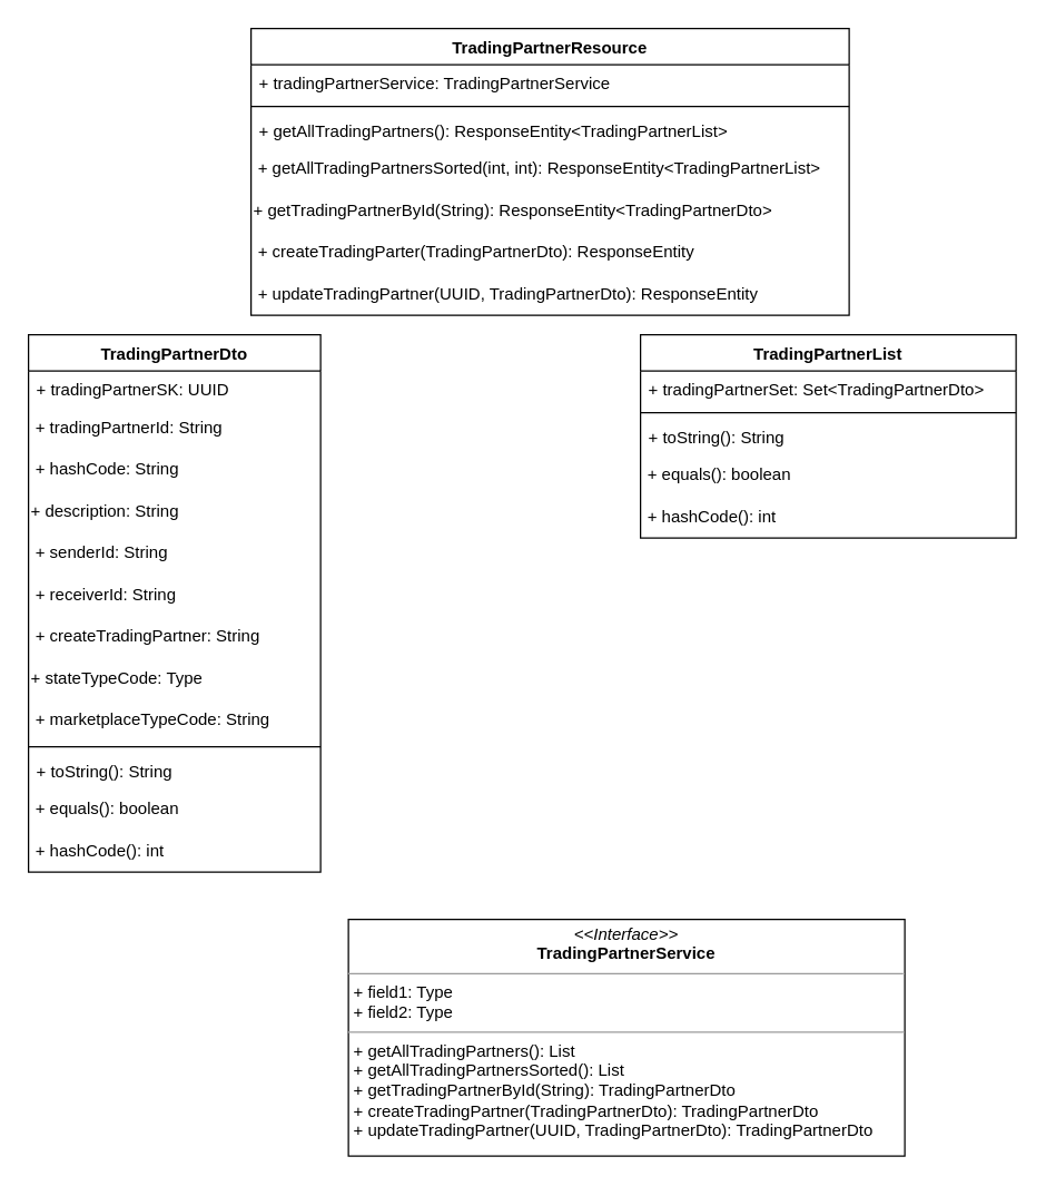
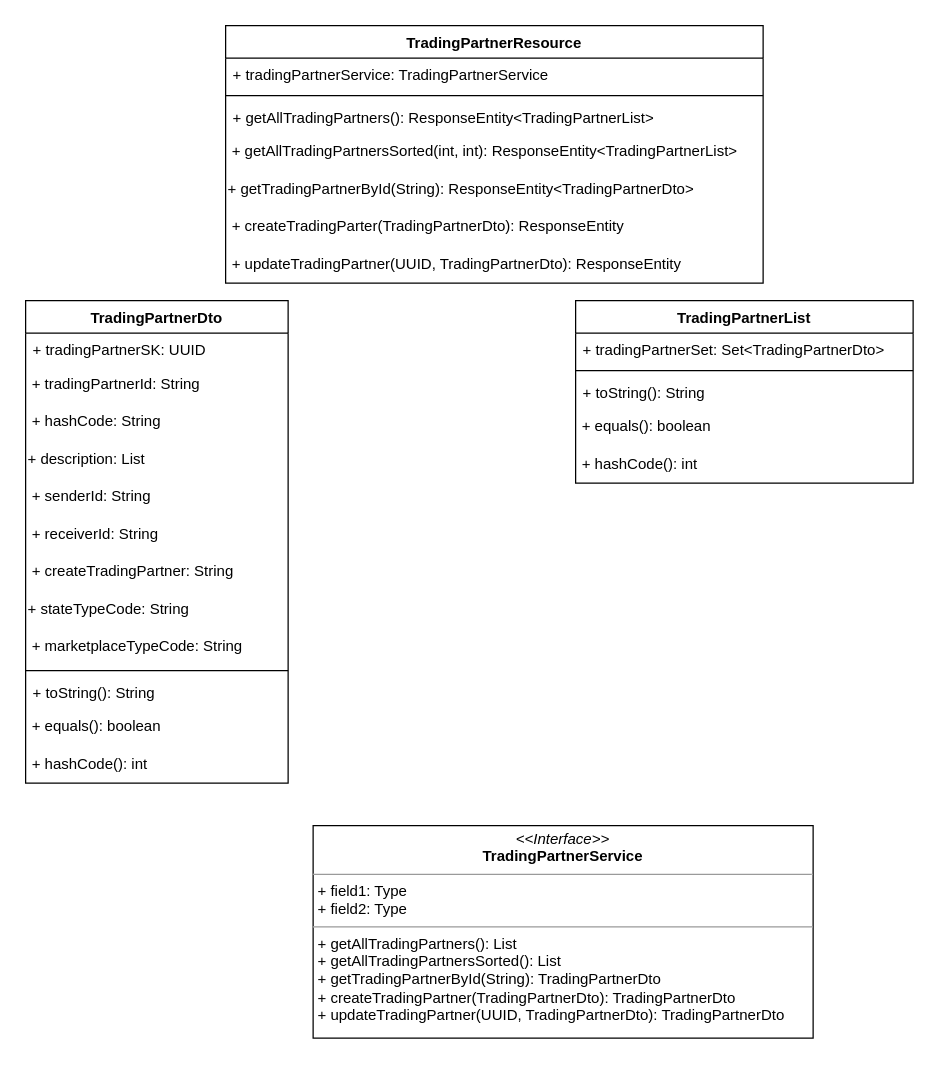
  <mxCell id="0" />
  <mxCell id="1" parent="0" />
  <mxCell id="2" value="TradingPartnerResource" style="swimlane;fontStyle=1;align=center;verticalAlign=top;childLayout=stackLayout;horizontal=1;startSize=26;horizontalStack=0;resizeParent=1;resizeParentMax=0;resizeLast=0;collapsible=1;marginBottom=0;" vertex="1" parent="1"><mxGeometry x="180" y="20" width="430" height="206" as="geometry" /></mxCell>
  <mxCell id="3" value="+ tradingPartnerService: TradingPartnerService" style="text;strokeColor=none;fillColor=none;align=left;verticalAlign=top;spacingLeft=4;spacingRight=4;overflow=hidden;rotatable=0;points=[[0,0.5],[1,0.5]];portConstraint=eastwest;" vertex="1" parent="2"><mxGeometry y="26" width="430" height="26" as="geometry" /></mxCell>
  <mxCell id="4" value="" style="line;strokeWidth=1;fillColor=none;align=left;verticalAlign=middle;spacingTop=-1;spacingLeft=3;spacingRight=3;rotatable=0;labelPosition=right;points=[];portConstraint=eastwest;" vertex="1" parent="2"><mxGeometry y="52" width="430" height="8" as="geometry" /></mxCell>
  <mxCell id="5" value="+ getAllTradingPartners(): ResponseEntity&lt;TradingPartnerList&gt;" style="text;strokeColor=none;fillColor=none;align=left;verticalAlign=top;spacingLeft=4;spacingRight=4;overflow=hidden;rotatable=0;points=[[0,0.5],[1,0.5]];portConstraint=eastwest;" vertex="1" parent="2"><mxGeometry y="60" width="430" height="26" as="geometry" /></mxCell>
  <mxCell id="6" value="&amp;nbsp;+ getAllTradingPartnersSorted(int, int): ResponseEntity&amp;lt;TradingPartnerList&amp;gt;" style="text;html=1;strokeColor=none;fillColor=none;align=left;verticalAlign=middle;whiteSpace=wrap;rounded=0;" vertex="1" parent="2"><mxGeometry y="86" width="430" height="30" as="geometry" /></mxCell>
  <mxCell id="7" value="+ getTradingPartnerById(String): ResponseEntity&amp;lt;TradingPartnerDto&amp;gt;" style="text;html=1;strokeColor=none;fillColor=none;align=left;verticalAlign=middle;whiteSpace=wrap;rounded=0;" vertex="1" parent="2"><mxGeometry y="116" width="430" height="30" as="geometry" /></mxCell>
  <mxCell id="8" value="&amp;nbsp;+ createTradingParter(TradingPartnerDto): ResponseEntity" style="text;html=1;strokeColor=none;fillColor=none;align=left;verticalAlign=middle;whiteSpace=wrap;rounded=0;" vertex="1" parent="2"><mxGeometry y="146" width="430" height="30" as="geometry" /></mxCell>
  <mxCell id="9" value="&amp;nbsp;+ updateTradingPartner(UUID, TradingPartnerDto): ResponseEntity" style="text;html=1;strokeColor=none;fillColor=none;align=left;verticalAlign=middle;whiteSpace=wrap;rounded=0;" vertex="1" parent="2"><mxGeometry y="176" width="430" height="30" as="geometry" /></mxCell>
  <mxCell id="10" value="TradingPartnerDto" style="swimlane;fontStyle=1;align=center;verticalAlign=top;childLayout=stackLayout;horizontal=1;startSize=26;horizontalStack=0;resizeParent=1;resizeParentMax=0;resizeLast=0;collapsible=1;marginBottom=0;" vertex="1" parent="1"><mxGeometry x="20" y="240" width="210" height="386" as="geometry" /></mxCell>
  <mxCell id="11" value="+ tradingPartnerSK: UUID" style="text;strokeColor=none;fillColor=none;align=left;verticalAlign=top;spacingLeft=4;spacingRight=4;overflow=hidden;rotatable=0;points=[[0,0.5],[1,0.5]];portConstraint=eastwest;" vertex="1" parent="10"><mxGeometry y="26" width="210" height="26" as="geometry" /></mxCell>
  <mxCell id="12" value="&amp;nbsp;+ tradingPartnerId: String" style="text;html=1;strokeColor=none;fillColor=none;align=left;verticalAlign=middle;whiteSpace=wrap;rounded=0;" vertex="1" parent="10"><mxGeometry y="52" width="210" height="30" as="geometry" /></mxCell>
  <mxCell id="13" value="&amp;nbsp;+ hashCode: String" style="text;html=1;strokeColor=none;fillColor=none;align=left;verticalAlign=middle;whiteSpace=wrap;rounded=0;" vertex="1" parent="10"><mxGeometry y="82" width="210" height="30" as="geometry" /></mxCell>
- <mxCell id="14" value="+ description: String" style="text;html=1;strokeColor=none;fillColor=none;align=left;verticalAlign=middle;whiteSpace=wrap;rounded=0;" vertex="1" parent="10"><mxGeometry y="112" width="210" height="30" as="geometry" /></mxCell>
+ <mxCell id="14" value="+ description: List" style="text;html=1;strokeColor=none;fillColor=none;align=left;verticalAlign=middle;whiteSpace=wrap;rounded=0;" vertex="1" parent="10"><mxGeometry y="112" width="210" height="30" as="geometry" /></mxCell>
  <mxCell id="15" value="&amp;nbsp;+ senderId: String" style="text;html=1;strokeColor=none;fillColor=none;align=left;verticalAlign=middle;whiteSpace=wrap;rounded=0;" vertex="1" parent="10"><mxGeometry y="142" width="210" height="30" as="geometry" /></mxCell>
  <mxCell id="16" value="&amp;nbsp;+ receiverId: String" style="text;html=1;strokeColor=none;fillColor=none;align=left;verticalAlign=middle;whiteSpace=wrap;rounded=0;" vertex="1" parent="10"><mxGeometry y="172" width="210" height="30" as="geometry" /></mxCell>
  <mxCell id="17" value="&amp;nbsp;+ createTradingPartner: String" style="text;html=1;strokeColor=none;fillColor=none;align=left;verticalAlign=middle;whiteSpace=wrap;rounded=0;" vertex="1" parent="10"><mxGeometry y="202" width="210" height="30" as="geometry" /></mxCell>
- <mxCell id="18" value="+ stateTypeCode: Type" style="text;html=1;strokeColor=none;fillColor=none;align=left;verticalAlign=middle;whiteSpace=wrap;rounded=0;" vertex="1" parent="10"><mxGeometry y="232" width="210" height="30" as="geometry" /></mxCell>
+ <mxCell id="18" value="+ stateTypeCode: String" style="text;html=1;strokeColor=none;fillColor=none;align=left;verticalAlign=middle;whiteSpace=wrap;rounded=0;" vertex="1" parent="10"><mxGeometry y="232" width="210" height="30" as="geometry" /></mxCell>
  <mxCell id="19" value="&amp;nbsp;+ marketplaceTypeCode: String" style="text;html=1;strokeColor=none;fillColor=none;align=left;verticalAlign=middle;whiteSpace=wrap;rounded=0;" vertex="1" parent="10"><mxGeometry y="262" width="210" height="30" as="geometry" /></mxCell>
  <mxCell id="20" value="" style="line;strokeWidth=1;fillColor=none;align=left;verticalAlign=middle;spacingTop=-1;spacingLeft=3;spacingRight=3;rotatable=0;labelPosition=right;points=[];portConstraint=eastwest;" vertex="1" parent="10"><mxGeometry y="292" width="210" height="8" as="geometry" /></mxCell>
  <mxCell id="21" value="+ toString(): String" style="text;strokeColor=none;fillColor=none;align=left;verticalAlign=top;spacingLeft=4;spacingRight=4;overflow=hidden;rotatable=0;points=[[0,0.5],[1,0.5]];portConstraint=eastwest;" vertex="1" parent="10"><mxGeometry y="300" width="210" height="26" as="geometry" /></mxCell>
  <mxCell id="22" value="&amp;nbsp;+ equals(): boolean" style="text;html=1;strokeColor=none;fillColor=none;align=left;verticalAlign=middle;whiteSpace=wrap;rounded=0;" vertex="1" parent="10"><mxGeometry y="326" width="210" height="30" as="geometry" /></mxCell>
  <mxCell id="23" value="&amp;nbsp;+ hashCode(): int" style="text;html=1;strokeColor=none;fillColor=none;align=left;verticalAlign=middle;whiteSpace=wrap;rounded=0;" vertex="1" parent="10"><mxGeometry y="356" width="210" height="30" as="geometry" /></mxCell>
  <mxCell id="24" value="TradingPartnerList" style="swimlane;fontStyle=1;align=center;verticalAlign=top;childLayout=stackLayout;horizontal=1;startSize=26;horizontalStack=0;resizeParent=1;resizeParentMax=0;resizeLast=0;collapsible=1;marginBottom=0;" vertex="1" parent="1"><mxGeometry x="460" y="240" width="270" height="146" as="geometry" /></mxCell>
  <mxCell id="25" value="+ tradingPartnerSet: Set&lt;TradingPartnerDto&gt;" style="text;strokeColor=none;fillColor=none;align=left;verticalAlign=top;spacingLeft=4;spacingRight=4;overflow=hidden;rotatable=0;points=[[0,0.5],[1,0.5]];portConstraint=eastwest;" vertex="1" parent="24"><mxGeometry y="26" width="270" height="26" as="geometry" /></mxCell>
  <mxCell id="26" value="" style="line;strokeWidth=1;fillColor=none;align=left;verticalAlign=middle;spacingTop=-1;spacingLeft=3;spacingRight=3;rotatable=0;labelPosition=right;points=[];portConstraint=eastwest;" vertex="1" parent="24"><mxGeometry y="52" width="270" height="8" as="geometry" /></mxCell>
  <mxCell id="27" value="+ toString(): String" style="text;strokeColor=none;fillColor=none;align=left;verticalAlign=top;spacingLeft=4;spacingRight=4;overflow=hidden;rotatable=0;points=[[0,0.5],[1,0.5]];portConstraint=eastwest;" vertex="1" parent="24"><mxGeometry y="60" width="270" height="26" as="geometry" /></mxCell>
  <mxCell id="28" value="&amp;nbsp;+ equals(): boolean" style="text;html=1;strokeColor=none;fillColor=none;align=left;verticalAlign=middle;whiteSpace=wrap;rounded=0;" vertex="1" parent="24"><mxGeometry y="86" width="270" height="30" as="geometry" /></mxCell>
  <mxCell id="29" value="&amp;nbsp;+ hashCode(): int" style="text;html=1;strokeColor=none;fillColor=none;align=left;verticalAlign=middle;whiteSpace=wrap;rounded=0;" vertex="1" parent="24"><mxGeometry y="116" width="270" height="30" as="geometry" /></mxCell>
  <mxCell id="30" value="&lt;p style=&quot;margin: 0px ; margin-top: 4px ; text-align: center&quot;&gt;&lt;i&gt;&amp;lt;&amp;lt;Interface&amp;gt;&amp;gt;&lt;/i&gt;&lt;br&gt;&lt;b&gt;TradingPartnerService&lt;/b&gt;&lt;/p&gt;&lt;hr size=&quot;1&quot;&gt;&lt;p style=&quot;margin: 0px ; margin-left: 4px&quot;&gt;+ field1: Type&lt;br&gt;+ field2: Type&lt;/p&gt;&lt;hr size=&quot;1&quot;&gt;&lt;p style=&quot;margin: 0px ; margin-left: 4px&quot;&gt;+ getAllTradingPartners(): List&lt;/p&gt;&lt;p style=&quot;margin: 0px ; margin-left: 4px&quot;&gt;+ getAllTradingPartnersSorted(): List&lt;/p&gt;&lt;p style=&quot;margin: 0px ; margin-left: 4px&quot;&gt;+ getTradingPartnerById(String): TradingPartnerDto&lt;/p&gt;&lt;p style=&quot;margin: 0px ; margin-left: 4px&quot;&gt;+ createTradingPartner(TradingPartnerDto): TradingPartnerDto&lt;/p&gt;&lt;p style=&quot;margin: 0px ; margin-left: 4px&quot;&gt;+ updateTradingPartner(UUID, TradingPartnerDto): TradingPartnerDto&lt;/p&gt;" style="verticalAlign=top;align=left;overflow=fill;fontSize=12;fontFamily=Helvetica;html=1;" vertex="1" parent="1"><mxGeometry x="250" y="660" width="400" height="170" as="geometry" /></mxCell>
